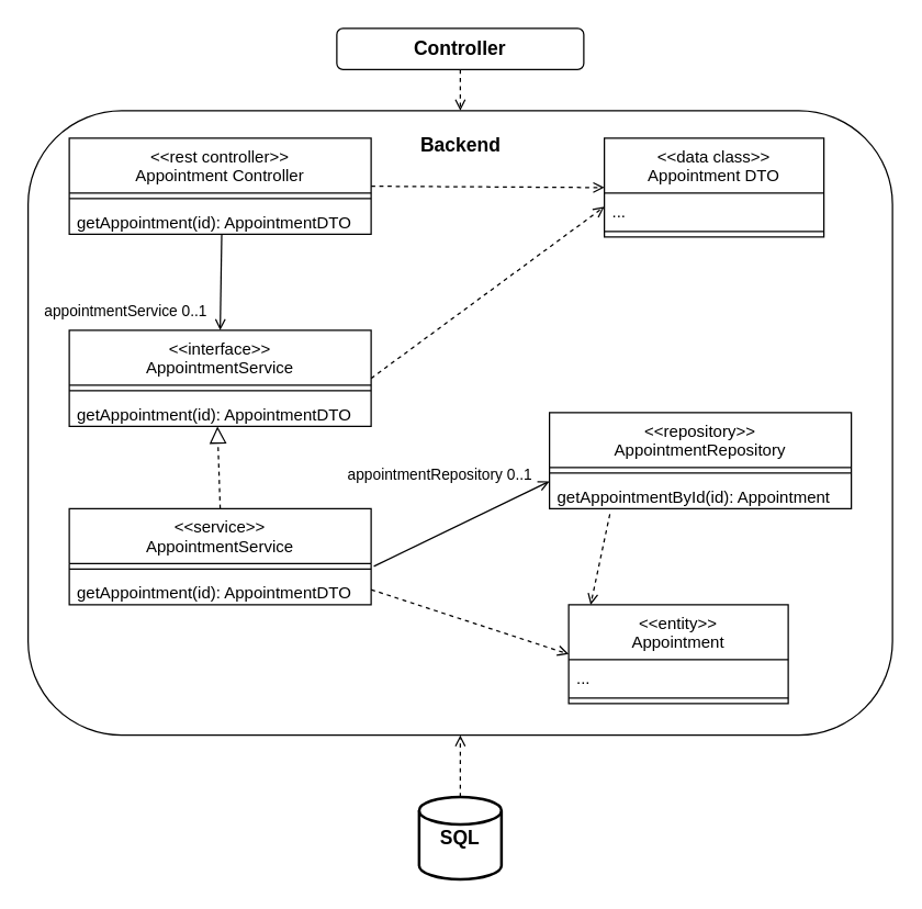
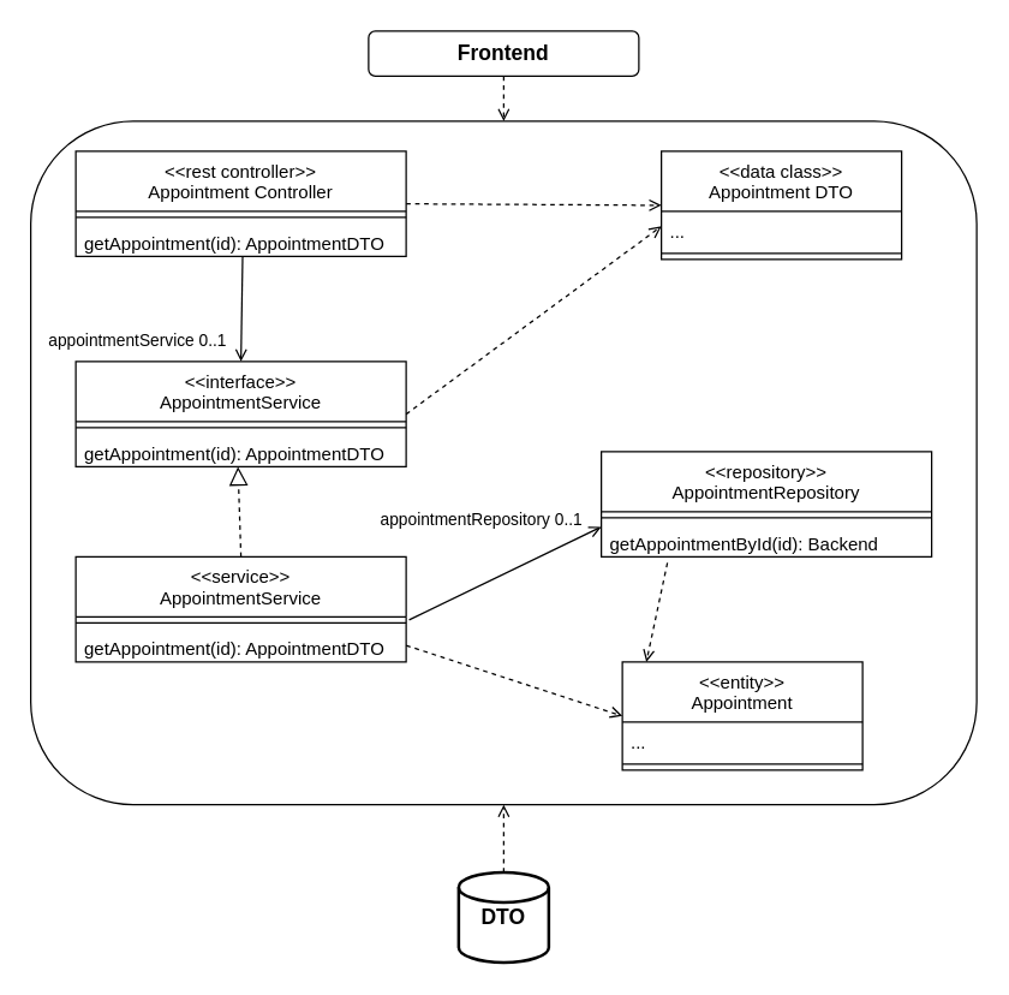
  <mxCell id="0" />
  <mxCell id="1" parent="0" />
  <mxCell id="2" value="" style="rounded=1;whiteSpace=wrap;html=1;fillColor=none;" vertex="1" parent="1"><mxGeometry x="20" y="80" width="630" height="455" as="geometry" /></mxCell>
  <mxCell id="3" value="&lt;&lt;data class&gt;&gt;&#10;Appointment DTO" style="swimlane;fontStyle=0;align=center;verticalAlign=top;childLayout=stackLayout;horizontal=1;startSize=40;horizontalStack=0;resizeParent=1;resizeLast=0;collapsible=1;marginBottom=0;rounded=0;shadow=0;strokeWidth=1;" vertex="1" parent="1"><mxGeometry x="440" y="100" width="160" height="72" as="geometry"><mxRectangle x="340" y="380" width="170" height="26" as="alternateBounds" /></mxGeometry></mxCell>
  <mxCell id="4" value="..." style="text;align=left;verticalAlign=top;spacingLeft=4;spacingRight=4;overflow=hidden;rotatable=0;points=[[0,0.5],[1,0.5]];portConstraint=eastwest;" vertex="1" parent="3"><mxGeometry y="40" width="160" height="24" as="geometry" /></mxCell>
  <mxCell id="5" value="" style="line;html=1;strokeWidth=1;align=left;verticalAlign=middle;spacingTop=-1;spacingLeft=3;spacingRight=3;rotatable=0;labelPosition=right;points=[];portConstraint=eastwest;" vertex="1" parent="3"><mxGeometry y="64" width="160" height="8" as="geometry" /></mxCell>
  <mxCell id="6" value="" style="endArrow=open;html=1;rounded=0;exitX=1;exitY=0.5;exitDx=0;exitDy=0;entryX=0;entryY=0.5;entryDx=0;entryDy=0;dashed=1;endFill=0;" edge="1" parent="1" target="3"><mxGeometry width="50" height="50" relative="1" as="geometry"><mxPoint x="270" y="135" as="sourcePoint" /><mxPoint x="360" y="150" as="targetPoint" /></mxGeometry></mxCell>
  <mxCell id="7" value="&lt;&lt;rest controller&gt;&gt;&#10;Appointment Controller" style="swimlane;fontStyle=0;align=center;verticalAlign=top;childLayout=stackLayout;horizontal=1;startSize=40;horizontalStack=0;resizeParent=1;resizeLast=0;collapsible=1;marginBottom=0;rounded=0;shadow=0;strokeWidth=1;" vertex="1" parent="1"><mxGeometry x="50" y="100" width="220" height="70" as="geometry"><mxRectangle x="130" y="380" width="160" height="26" as="alternateBounds" /></mxGeometry></mxCell>
  <mxCell id="8" value="" style="line;html=1;strokeWidth=1;align=left;verticalAlign=middle;spacingTop=-1;spacingLeft=3;spacingRight=3;rotatable=0;labelPosition=right;points=[];portConstraint=eastwest;" vertex="1" parent="7"><mxGeometry y="40" width="220" height="8" as="geometry" /></mxCell>
  <mxCell id="9" value="getAppointment(id): AppointmentDTO" style="text;align=left;verticalAlign=top;spacingLeft=4;spacingRight=4;overflow=hidden;rotatable=0;points=[[0,0.5],[1,0.5]];portConstraint=eastwest;fontStyle=0" vertex="1" parent="7"><mxGeometry y="48" width="220" height="22" as="geometry" /></mxCell>
  <mxCell id="10" value="&lt;&lt;interface&gt;&gt;&#10;AppointmentService" style="swimlane;fontStyle=0;align=center;verticalAlign=top;childLayout=stackLayout;horizontal=1;startSize=40;horizontalStack=0;resizeParent=1;resizeLast=0;collapsible=1;marginBottom=0;rounded=0;shadow=0;strokeWidth=1;" vertex="1" parent="1"><mxGeometry x="50" y="240" width="220" height="70" as="geometry"><mxRectangle x="130" y="380" width="160" height="26" as="alternateBounds" /></mxGeometry></mxCell>
  <mxCell id="11" value="" style="line;html=1;strokeWidth=1;align=left;verticalAlign=middle;spacingTop=-1;spacingLeft=3;spacingRight=3;rotatable=0;labelPosition=right;points=[];portConstraint=eastwest;" vertex="1" parent="10"><mxGeometry y="40" width="220" height="8" as="geometry" /></mxCell>
  <mxCell id="12" value="getAppointment(id): AppointmentDTO" style="text;align=left;verticalAlign=top;spacingLeft=4;spacingRight=4;overflow=hidden;rotatable=0;points=[[0,0.5],[1,0.5]];portConstraint=eastwest;fontStyle=0" vertex="1" parent="10"><mxGeometry y="48" width="220" height="22" as="geometry" /></mxCell>
  <mxCell id="13" value="" style="endArrow=open;html=1;rounded=0;exitX=1;exitY=0.5;exitDx=0;exitDy=0;dashed=1;endFill=0;" edge="1" parent="1" source="10"><mxGeometry width="50" height="50" relative="1" as="geometry"><mxPoint x="280" y="145" as="sourcePoint" /><mxPoint x="440" y="150" as="targetPoint" /></mxGeometry></mxCell>
  <mxCell id="14" value="" style="endArrow=open;html=1;rounded=0;exitX=0.505;exitY=1;exitDx=0;exitDy=0;exitPerimeter=0;entryX=0.5;entryY=0;entryDx=0;entryDy=0;endFill=0;" edge="1" parent="1" source="9" target="10"><mxGeometry width="50" height="50" relative="1" as="geometry"><mxPoint x="390" y="330" as="sourcePoint" /><mxPoint x="440" y="280" as="targetPoint" /></mxGeometry></mxCell>
  <mxCell id="15" value="appointmentService 0..1" style="edgeLabel;html=1;align=center;verticalAlign=middle;resizable=0;points=[];" vertex="1" connectable="0" parent="14"><mxGeometry x="0.401" y="-2" relative="1" as="geometry"><mxPoint x="-68" y="7" as="offset" /></mxGeometry></mxCell>
  <mxCell id="16" value="&lt;&lt;service&gt;&gt;&#10;AppointmentService" style="swimlane;fontStyle=0;align=center;verticalAlign=top;childLayout=stackLayout;horizontal=1;startSize=40;horizontalStack=0;resizeParent=1;resizeLast=0;collapsible=1;marginBottom=0;rounded=0;shadow=0;strokeWidth=1;" vertex="1" parent="1"><mxGeometry x="50" y="370" width="220" height="70" as="geometry"><mxRectangle x="130" y="380" width="160" height="26" as="alternateBounds" /></mxGeometry></mxCell>
  <mxCell id="17" value="" style="line;html=1;strokeWidth=1;align=left;verticalAlign=middle;spacingTop=-1;spacingLeft=3;spacingRight=3;rotatable=0;labelPosition=right;points=[];portConstraint=eastwest;" vertex="1" parent="16"><mxGeometry y="40" width="220" height="8" as="geometry" /></mxCell>
  <mxCell id="18" value="getAppointment(id): AppointmentDTO" style="text;align=left;verticalAlign=top;spacingLeft=4;spacingRight=4;overflow=hidden;rotatable=0;points=[[0,0.5],[1,0.5]];portConstraint=eastwest;fontStyle=0" vertex="1" parent="16"><mxGeometry y="48" width="220" height="22" as="geometry" /></mxCell>
  <mxCell id="19" value="" style="endArrow=block;html=1;rounded=0;exitX=0.5;exitY=0;exitDx=0;exitDy=0;endFill=0;endSize=10;dashed=1;" edge="1" parent="1" source="16"><mxGeometry width="50" height="50" relative="1" as="geometry"><mxPoint x="390" y="320" as="sourcePoint" /><mxPoint x="158" y="310" as="targetPoint" /></mxGeometry></mxCell>
  <mxCell id="20" value="&lt;&lt;repository&gt;&gt;&#10;AppointmentRepository" style="swimlane;fontStyle=0;align=center;verticalAlign=top;childLayout=stackLayout;horizontal=1;startSize=40;horizontalStack=0;resizeParent=1;resizeLast=0;collapsible=1;marginBottom=0;rounded=0;shadow=0;strokeWidth=1;" vertex="1" parent="1"><mxGeometry x="400" y="300" width="220" height="70" as="geometry"><mxRectangle x="130" y="380" width="160" height="26" as="alternateBounds" /></mxGeometry></mxCell>
  <mxCell id="21" value="" style="line;html=1;strokeWidth=1;align=left;verticalAlign=middle;spacingTop=-1;spacingLeft=3;spacingRight=3;rotatable=0;labelPosition=right;points=[];portConstraint=eastwest;" vertex="1" parent="20"><mxGeometry y="40" width="220" height="8" as="geometry" /></mxCell>
- <mxCell id="22" value="getAppointmentById(id): Appointment" style="text;align=left;verticalAlign=top;spacingLeft=4;spacingRight=4;overflow=hidden;rotatable=0;points=[[0,0.5],[1,0.5]];portConstraint=eastwest;fontStyle=0" vertex="1" parent="20"><mxGeometry y="48" width="220" height="22" as="geometry" /></mxCell>
+ <mxCell id="22" value="getAppointmentById(id): Backend" style="text;align=left;verticalAlign=top;spacingLeft=4;spacingRight=4;overflow=hidden;rotatable=0;points=[[0,0.5],[1,0.5]];portConstraint=eastwest;fontStyle=0" vertex="1" parent="20"><mxGeometry y="48" width="220" height="22" as="geometry" /></mxCell>
  <mxCell id="23" value="&lt;&lt;entity&gt;&gt;&#10;Appointment" style="swimlane;fontStyle=0;align=center;verticalAlign=top;childLayout=stackLayout;horizontal=1;startSize=40;horizontalStack=0;resizeParent=1;resizeLast=0;collapsible=1;marginBottom=0;rounded=0;shadow=0;strokeWidth=1;" vertex="1" parent="1"><mxGeometry x="414" y="440" width="160" height="72" as="geometry"><mxRectangle x="340" y="380" width="170" height="26" as="alternateBounds" /></mxGeometry></mxCell>
  <mxCell id="24" value="..." style="text;align=left;verticalAlign=top;spacingLeft=4;spacingRight=4;overflow=hidden;rotatable=0;points=[[0,0.5],[1,0.5]];portConstraint=eastwest;" vertex="1" parent="23"><mxGeometry y="40" width="160" height="24" as="geometry" /></mxCell>
  <mxCell id="25" value="" style="line;html=1;strokeWidth=1;align=left;verticalAlign=middle;spacingTop=-1;spacingLeft=3;spacingRight=3;rotatable=0;labelPosition=right;points=[];portConstraint=eastwest;" vertex="1" parent="23"><mxGeometry y="64" width="160" height="8" as="geometry" /></mxCell>
  <mxCell id="26" value="" style="endArrow=open;html=1;rounded=0;exitX=1.009;exitY=0.6;exitDx=0;exitDy=0;exitPerimeter=0;endFill=0;" edge="1" parent="1" source="16"><mxGeometry width="50" height="50" relative="1" as="geometry"><mxPoint x="284" y="435" as="sourcePoint" /><mxPoint x="400" y="350" as="targetPoint" /></mxGeometry></mxCell>
  <mxCell id="27" value="appointmentRepository 0..1" style="edgeLabel;html=1;align=center;verticalAlign=middle;resizable=0;points=[];" vertex="1" connectable="0" parent="26"><mxGeometry x="0.401" y="-2" relative="1" as="geometry"><mxPoint x="-43" y="-26" as="offset" /></mxGeometry></mxCell>
  <mxCell id="28" value="" style="endArrow=open;html=1;rounded=0;exitX=0.2;exitY=1.182;exitDx=0;exitDy=0;dashed=1;endFill=0;exitPerimeter=0;entryX=0.1;entryY=0;entryDx=0;entryDy=0;entryPerimeter=0;" edge="1" parent="1" source="22" target="23"><mxGeometry width="50" height="50" relative="1" as="geometry"><mxPoint x="280" y="285" as="sourcePoint" /><mxPoint x="450" y="160" as="targetPoint" /></mxGeometry></mxCell>
  <mxCell id="29" value="" style="endArrow=open;html=1;rounded=0;exitX=1;exitY=0.5;exitDx=0;exitDy=0;dashed=1;endFill=0;entryX=0;entryY=0.5;entryDx=0;entryDy=0;" edge="1" parent="1" source="18" target="23"><mxGeometry width="50" height="50" relative="1" as="geometry"><mxPoint x="454" y="384" as="sourcePoint" /><mxPoint x="440" y="450" as="targetPoint" /></mxGeometry></mxCell>
- <mxCell id="30" value="&lt;b&gt;&lt;font style=&quot;font-size: 14px;&quot;&gt;SQL&lt;/font&gt;&lt;/b&gt;" style="strokeWidth=2;html=1;shape=mxgraph.flowchart.database;whiteSpace=wrap;" vertex="1" parent="1"><mxGeometry x="305" y="580" width="60" height="60" as="geometry" /></mxCell>
- <mxCell id="31" value="&lt;font style=&quot;font-size: 14px;&quot;&gt;&lt;b&gt;Controller&lt;/b&gt;&lt;/font&gt;" style="rounded=1;whiteSpace=wrap;html=1;" vertex="1" parent="1"><mxGeometry x="245" y="20" width="180" height="30" as="geometry" /></mxCell>
- <mxCell id="32" value="&lt;b&gt;&lt;font style=&quot;font-size: 14px;&quot;&gt;Backend&lt;/font&gt;&lt;/b&gt;" style="text;html=1;align=center;verticalAlign=middle;resizable=0;points=[];autosize=1;strokeColor=none;fillColor=none;" vertex="1" parent="1"><mxGeometry x="295" y="90" width="80" height="30" as="geometry" /></mxCell>
+ <mxCell id="30" value="&lt;b&gt;&lt;font style=&quot;font-size: 14px;&quot;&gt;DTO&lt;/font&gt;&lt;/b&gt;" style="strokeWidth=2;html=1;shape=mxgraph.flowchart.database;whiteSpace=wrap;" vertex="1" parent="1"><mxGeometry x="305" y="580" width="60" height="60" as="geometry" /></mxCell>
+ <mxCell id="31" value="&lt;font style=&quot;font-size: 14px;&quot;&gt;&lt;b&gt;Frontend&lt;/b&gt;&lt;/font&gt;" style="rounded=1;whiteSpace=wrap;html=1;" vertex="1" parent="1"><mxGeometry x="245" y="20" width="180" height="30" as="geometry" /></mxCell>
  <mxCell id="33" value="" style="endArrow=open;html=1;rounded=0;exitX=0.5;exitY=1;exitDx=0;exitDy=0;dashed=1;endFill=0;exitPerimeter=0;entryX=0.5;entryY=0;entryDx=0;entryDy=0;" edge="1" parent="1" source="31" target="2"><mxGeometry width="50" height="50" relative="1" as="geometry"><mxPoint x="280" y="285" as="sourcePoint" /><mxPoint x="450" y="160" as="targetPoint" /></mxGeometry></mxCell>
  <mxCell id="34" value="" style="endArrow=open;html=1;rounded=0;exitX=0.5;exitY=0;exitDx=0;exitDy=0;dashed=1;endFill=0;entryX=0.5;entryY=1;entryDx=0;entryDy=0;exitPerimeter=0;" edge="1" parent="1" source="30" target="2"><mxGeometry width="50" height="50" relative="1" as="geometry"><mxPoint x="280" y="439" as="sourcePoint" /><mxPoint x="424" y="486" as="targetPoint" /></mxGeometry></mxCell>
